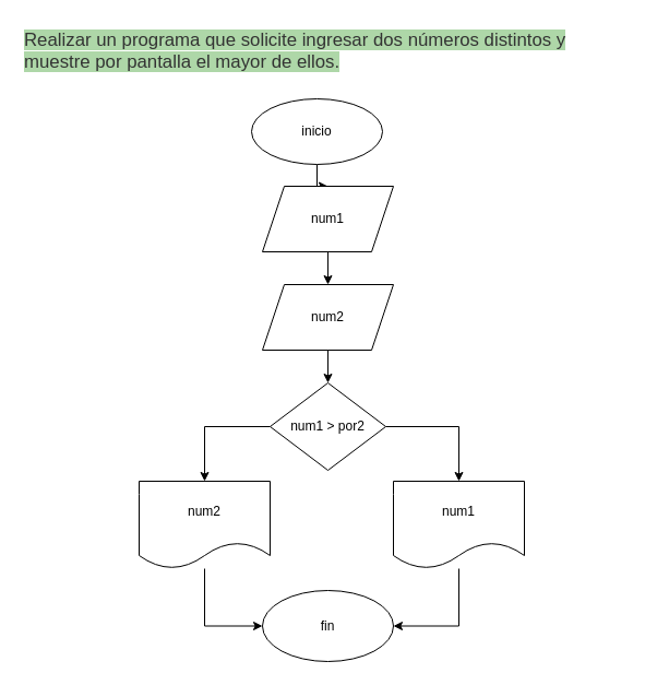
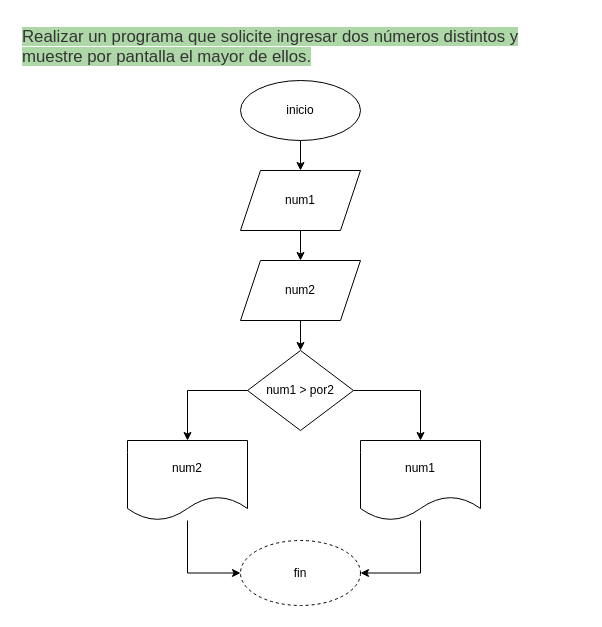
  <mxCell id="0" />
  <mxCell id="1" parent="0" />
  <mxCell id="2" value="&lt;span style=&quot;color: rgb(51, 51, 51); font-family: sans-serif, arial; font-size: 16.8px; font-style: normal; font-variant-ligatures: normal; font-variant-caps: normal; font-weight: 400; letter-spacing: normal; orphans: 2; text-align: start; text-indent: 0px; text-transform: none; widows: 2; word-spacing: 0px; -webkit-text-stroke-width: 0px; background-color: rgb(174, 215, 168); text-decoration-thickness: initial; text-decoration-style: initial; text-decoration-color: initial; float: none; display: inline !important;&quot;&gt;Realizar un programa que solicite ingresar dos números distintos y muestre por pantalla el mayor de ellos.&lt;/span&gt;" style="text;whiteSpace=wrap;html=1;" vertex="1" parent="1"><mxGeometry x="20" y="20" width="560" height="60" as="geometry" /></mxCell>
  <mxCell id="3" value="" style="edgeStyle=orthogonalEdgeStyle;rounded=0;orthogonalLoop=1;jettySize=auto;html=1;" edge="1" parent="1" source="4" target="6"><mxGeometry relative="1" as="geometry" /></mxCell>
- <mxCell id="4" value="inicio" style="ellipse;whiteSpace=wrap;html=1;" vertex="1" parent="1"><mxGeometry x="230" y="90" width="120" height="60" as="geometry" /></mxCell>
+ <mxCell id="4" value="inicio" style="ellipse;whiteSpace=wrap;html=1;" vertex="1" parent="1"><mxGeometry x="240" y="80" width="120" height="60" as="geometry" /></mxCell>
  <mxCell id="5" value="" style="edgeStyle=orthogonalEdgeStyle;rounded=0;orthogonalLoop=1;jettySize=auto;html=1;" edge="1" parent="1" source="6" target="8"><mxGeometry relative="1" as="geometry" /></mxCell>
  <mxCell id="6" value="num1" style="shape=parallelogram;perimeter=parallelogramPerimeter;whiteSpace=wrap;html=1;fixedSize=1;" vertex="1" parent="1"><mxGeometry x="240" y="170" width="120" height="60" as="geometry" /></mxCell>
  <mxCell id="7" value="" style="edgeStyle=orthogonalEdgeStyle;rounded=0;orthogonalLoop=1;jettySize=auto;html=1;" edge="1" parent="1" source="8" target="11"><mxGeometry relative="1" as="geometry" /></mxCell>
  <mxCell id="8" value="num2" style="shape=parallelogram;perimeter=parallelogramPerimeter;whiteSpace=wrap;html=1;fixedSize=1;" vertex="1" parent="1"><mxGeometry x="240" y="260" width="120" height="60" as="geometry" /></mxCell>
  <mxCell id="9" style="edgeStyle=orthogonalEdgeStyle;rounded=0;orthogonalLoop=1;jettySize=auto;html=1;entryX=0.5;entryY=0;entryDx=0;entryDy=0;" edge="1" parent="1" source="11" target="13"><mxGeometry relative="1" as="geometry" /></mxCell>
  <mxCell id="10" style="edgeStyle=orthogonalEdgeStyle;rounded=0;orthogonalLoop=1;jettySize=auto;html=1;exitX=0;exitY=0.5;exitDx=0;exitDy=0;entryX=0.5;entryY=0;entryDx=0;entryDy=0;" edge="1" parent="1" source="11" target="15"><mxGeometry relative="1" as="geometry" /></mxCell>
  <mxCell id="11" value="num1 &amp;gt; por2" style="rhombus;whiteSpace=wrap;html=1;" vertex="1" parent="1"><mxGeometry x="247" y="350" width="106" height="80" as="geometry" /></mxCell>
  <mxCell id="12" style="edgeStyle=orthogonalEdgeStyle;rounded=0;orthogonalLoop=1;jettySize=auto;html=1;entryX=1;entryY=0.5;entryDx=0;entryDy=0;" edge="1" parent="1" source="13" target="16"><mxGeometry relative="1" as="geometry" /></mxCell>
  <mxCell id="13" value="num1" style="shape=document;whiteSpace=wrap;html=1;boundedLbl=1;" vertex="1" parent="1"><mxGeometry x="360" y="440" width="120" height="80" as="geometry" /></mxCell>
  <mxCell id="14" style="edgeStyle=orthogonalEdgeStyle;rounded=0;orthogonalLoop=1;jettySize=auto;html=1;entryX=0;entryY=0.5;entryDx=0;entryDy=0;" edge="1" parent="1" source="15" target="16"><mxGeometry relative="1" as="geometry" /></mxCell>
  <mxCell id="15" value="num2" style="shape=document;whiteSpace=wrap;html=1;boundedLbl=1;" vertex="1" parent="1"><mxGeometry x="127" y="440" width="120" height="80" as="geometry" /></mxCell>
- <mxCell id="16" value="fin" style="ellipse;whiteSpace=wrap;html=1;" vertex="1" parent="1"><mxGeometry x="240" y="540" width="120" height="65" as="geometry" /></mxCell>
+ <mxCell id="16" value="fin" style="ellipse;whiteSpace=wrap;html=1;dashed=1;" vertex="1" parent="1"><mxGeometry x="240" y="540" width="120" height="65" as="geometry" /></mxCell>
